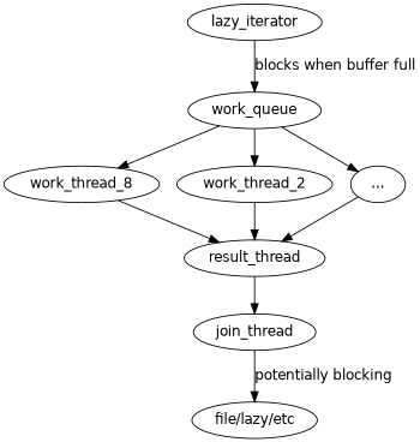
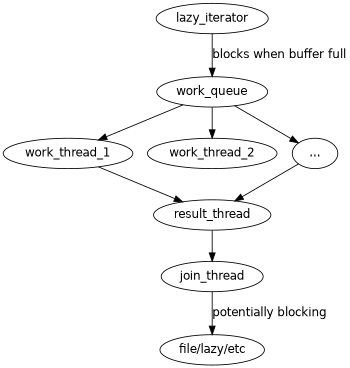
  digraph {
    fontname="DejaVu Sans"
    node [fontname="DejaVu Sans"]
    edge [fontname="DejaVu Sans"]
    lazy_iterator
    work_queue
-   work_thread_1 [label=work_thread_8]
+   work_thread_1
    work_thread_2
    "..."
    n6 [label=result_thread]
    join_thread
    n8 [label="file/lazy/etc"]
    lazy_iterator -> work_queue [label="blocks when buffer full"]
    work_queue -> work_thread_1
    work_queue -> work_thread_2
    work_queue -> "..."
    work_thread_1 -> n6
-   work_thread_2 -> n6
    "..." -> n6
    n6 -> join_thread
    join_thread -> n8 [label="potentially blocking"]
  }
